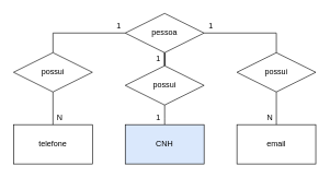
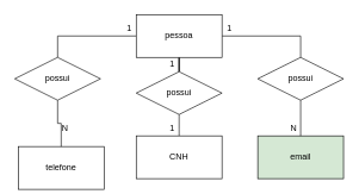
  <mxCell id="0" />
  <mxCell id="1" parent="0" />
  <mxCell id="2" style="edgeStyle=orthogonalEdgeStyle;rounded=0;orthogonalLoop=1;jettySize=auto;html=1;entryX=0.5;entryY=0;entryDx=0;entryDy=0;endArrow=none;endFill=0;" edge="1" parent="1" source="5" target="9"><mxGeometry relative="1" as="geometry" /></mxCell>
  <mxCell id="3" style="edgeStyle=orthogonalEdgeStyle;rounded=0;orthogonalLoop=1;jettySize=auto;html=1;entryX=0.5;entryY=0;entryDx=0;entryDy=0;endArrow=none;endFill=0;" edge="1" parent="1" source="5" target="11"><mxGeometry relative="1" as="geometry" /></mxCell>
  <mxCell id="4" style="edgeStyle=orthogonalEdgeStyle;rounded=0;orthogonalLoop=1;jettySize=auto;html=1;entryX=0.5;entryY=0;entryDx=0;entryDy=0;endArrow=none;endFill=0;" edge="1" parent="1" source="5" target="13"><mxGeometry relative="1" as="geometry" /></mxCell>
- <mxCell id="5" value="pessoa" style="rhombus;whiteSpace=wrap;html=1;" vertex="1" parent="1"><mxGeometry x="190" y="20" width="120" height="60" as="geometry" /></mxCell>
- <mxCell id="6" value="email" style="rounded=0;whiteSpace=wrap;html=1;" vertex="1" parent="1"><mxGeometry x="360" y="190" width="120" height="60" as="geometry" /></mxCell>
- <mxCell id="7" value="telefone" style="rounded=0;whiteSpace=wrap;html=1;" vertex="1" parent="1"><mxGeometry x="20" y="190" width="120" height="60" as="geometry" /></mxCell>
+ <mxCell id="5" value="pessoa" style="rounded=0;whiteSpace=wrap;html=1;" vertex="1" parent="1"><mxGeometry x="190" y="20" width="120" height="60" as="geometry" /></mxCell>
+ <mxCell id="6" value="email" style="rounded=0;whiteSpace=wrap;html=1;fillColor=#d5e8d4;" vertex="1" parent="1"><mxGeometry x="360" y="190" width="120" height="60" as="geometry" /></mxCell>
+ <mxCell id="7" value="telefone" style="rounded=0;whiteSpace=wrap;html=1;" vertex="1" parent="1"><mxGeometry x="25" y="205" width="120" height="60" as="geometry" /></mxCell>
  <mxCell id="8" style="edgeStyle=orthogonalEdgeStyle;rounded=0;orthogonalLoop=1;jettySize=auto;html=1;entryX=0.5;entryY=0;entryDx=0;entryDy=0;endArrow=none;endFill=0;" edge="1" parent="1" source="9" target="6"><mxGeometry relative="1" as="geometry" /></mxCell>
  <mxCell id="9" value="possui" style="shape=rhombus;perimeter=rhombusPerimeter;whiteSpace=wrap;html=1;align=center;" vertex="1" parent="1"><mxGeometry x="360" y="80" width="120" height="60" as="geometry" /></mxCell>
  <mxCell id="10" style="edgeStyle=orthogonalEdgeStyle;rounded=0;orthogonalLoop=1;jettySize=auto;html=1;entryX=0.5;entryY=0;entryDx=0;entryDy=0;endArrow=none;endFill=0;" edge="1" parent="1" source="11" target="7"><mxGeometry relative="1" as="geometry" /></mxCell>
  <mxCell id="11" value="possui" style="shape=rhombus;perimeter=rhombusPerimeter;whiteSpace=wrap;html=1;align=center;" vertex="1" parent="1"><mxGeometry x="20" y="80" width="120" height="60" as="geometry" /></mxCell>
  <mxCell id="12" style="edgeStyle=orthogonalEdgeStyle;rounded=0;orthogonalLoop=1;jettySize=auto;html=1;endArrow=none;endFill=0;" edge="1" parent="1" source="13"><mxGeometry relative="1" as="geometry"><mxPoint x="250" y="190" as="targetPoint" /></mxGeometry></mxCell>
  <mxCell id="13" value="possui" style="shape=rhombus;perimeter=rhombusPerimeter;whiteSpace=wrap;html=1;align=center;" vertex="1" parent="1"><mxGeometry x="190" y="100" width="120" height="60" as="geometry" /></mxCell>
- <mxCell id="14" value="CNH" style="rounded=0;whiteSpace=wrap;html=1;fillColor=#dae8fc;" vertex="1" parent="1"><mxGeometry x="190" y="190" width="120" height="60" as="geometry" /></mxCell>
+ <mxCell id="14" value="CNH" style="rounded=0;whiteSpace=wrap;html=1;" vertex="1" parent="1"><mxGeometry x="190" y="190" width="120" height="60" as="geometry" /></mxCell>
  <mxCell id="15" value="1" style="text;html=1;align=center;verticalAlign=middle;resizable=0;points=[];autosize=1;strokeColor=none;" vertex="1" parent="1"><mxGeometry x="170" y="30" width="20" height="20" as="geometry" /></mxCell>
  <mxCell id="16" value="1" style="text;html=1;align=center;verticalAlign=middle;resizable=0;points=[];autosize=1;strokeColor=none;" vertex="1" parent="1"><mxGeometry x="230" y="170" width="20" height="20" as="geometry" /></mxCell>
  <mxCell id="17" value="1" style="text;html=1;align=center;verticalAlign=middle;resizable=0;points=[];autosize=1;strokeColor=none;" vertex="1" parent="1"><mxGeometry x="230" y="80" width="20" height="20" as="geometry" /></mxCell>
  <mxCell id="18" value="1" style="text;html=1;align=center;verticalAlign=middle;resizable=0;points=[];autosize=1;strokeColor=none;" vertex="1" parent="1"><mxGeometry x="310" y="30" width="20" height="20" as="geometry" /></mxCell>
  <mxCell id="19" value="N" style="text;html=1;align=center;verticalAlign=middle;resizable=0;points=[];autosize=1;strokeColor=none;" vertex="1" parent="1"><mxGeometry x="400" y="170" width="20" height="20" as="geometry" /></mxCell>
  <mxCell id="20" value="N" style="text;html=1;align=center;verticalAlign=middle;resizable=0;points=[];autosize=1;strokeColor=none;" vertex="1" parent="1"><mxGeometry x="80" y="170" width="20" height="20" as="geometry" /></mxCell>
